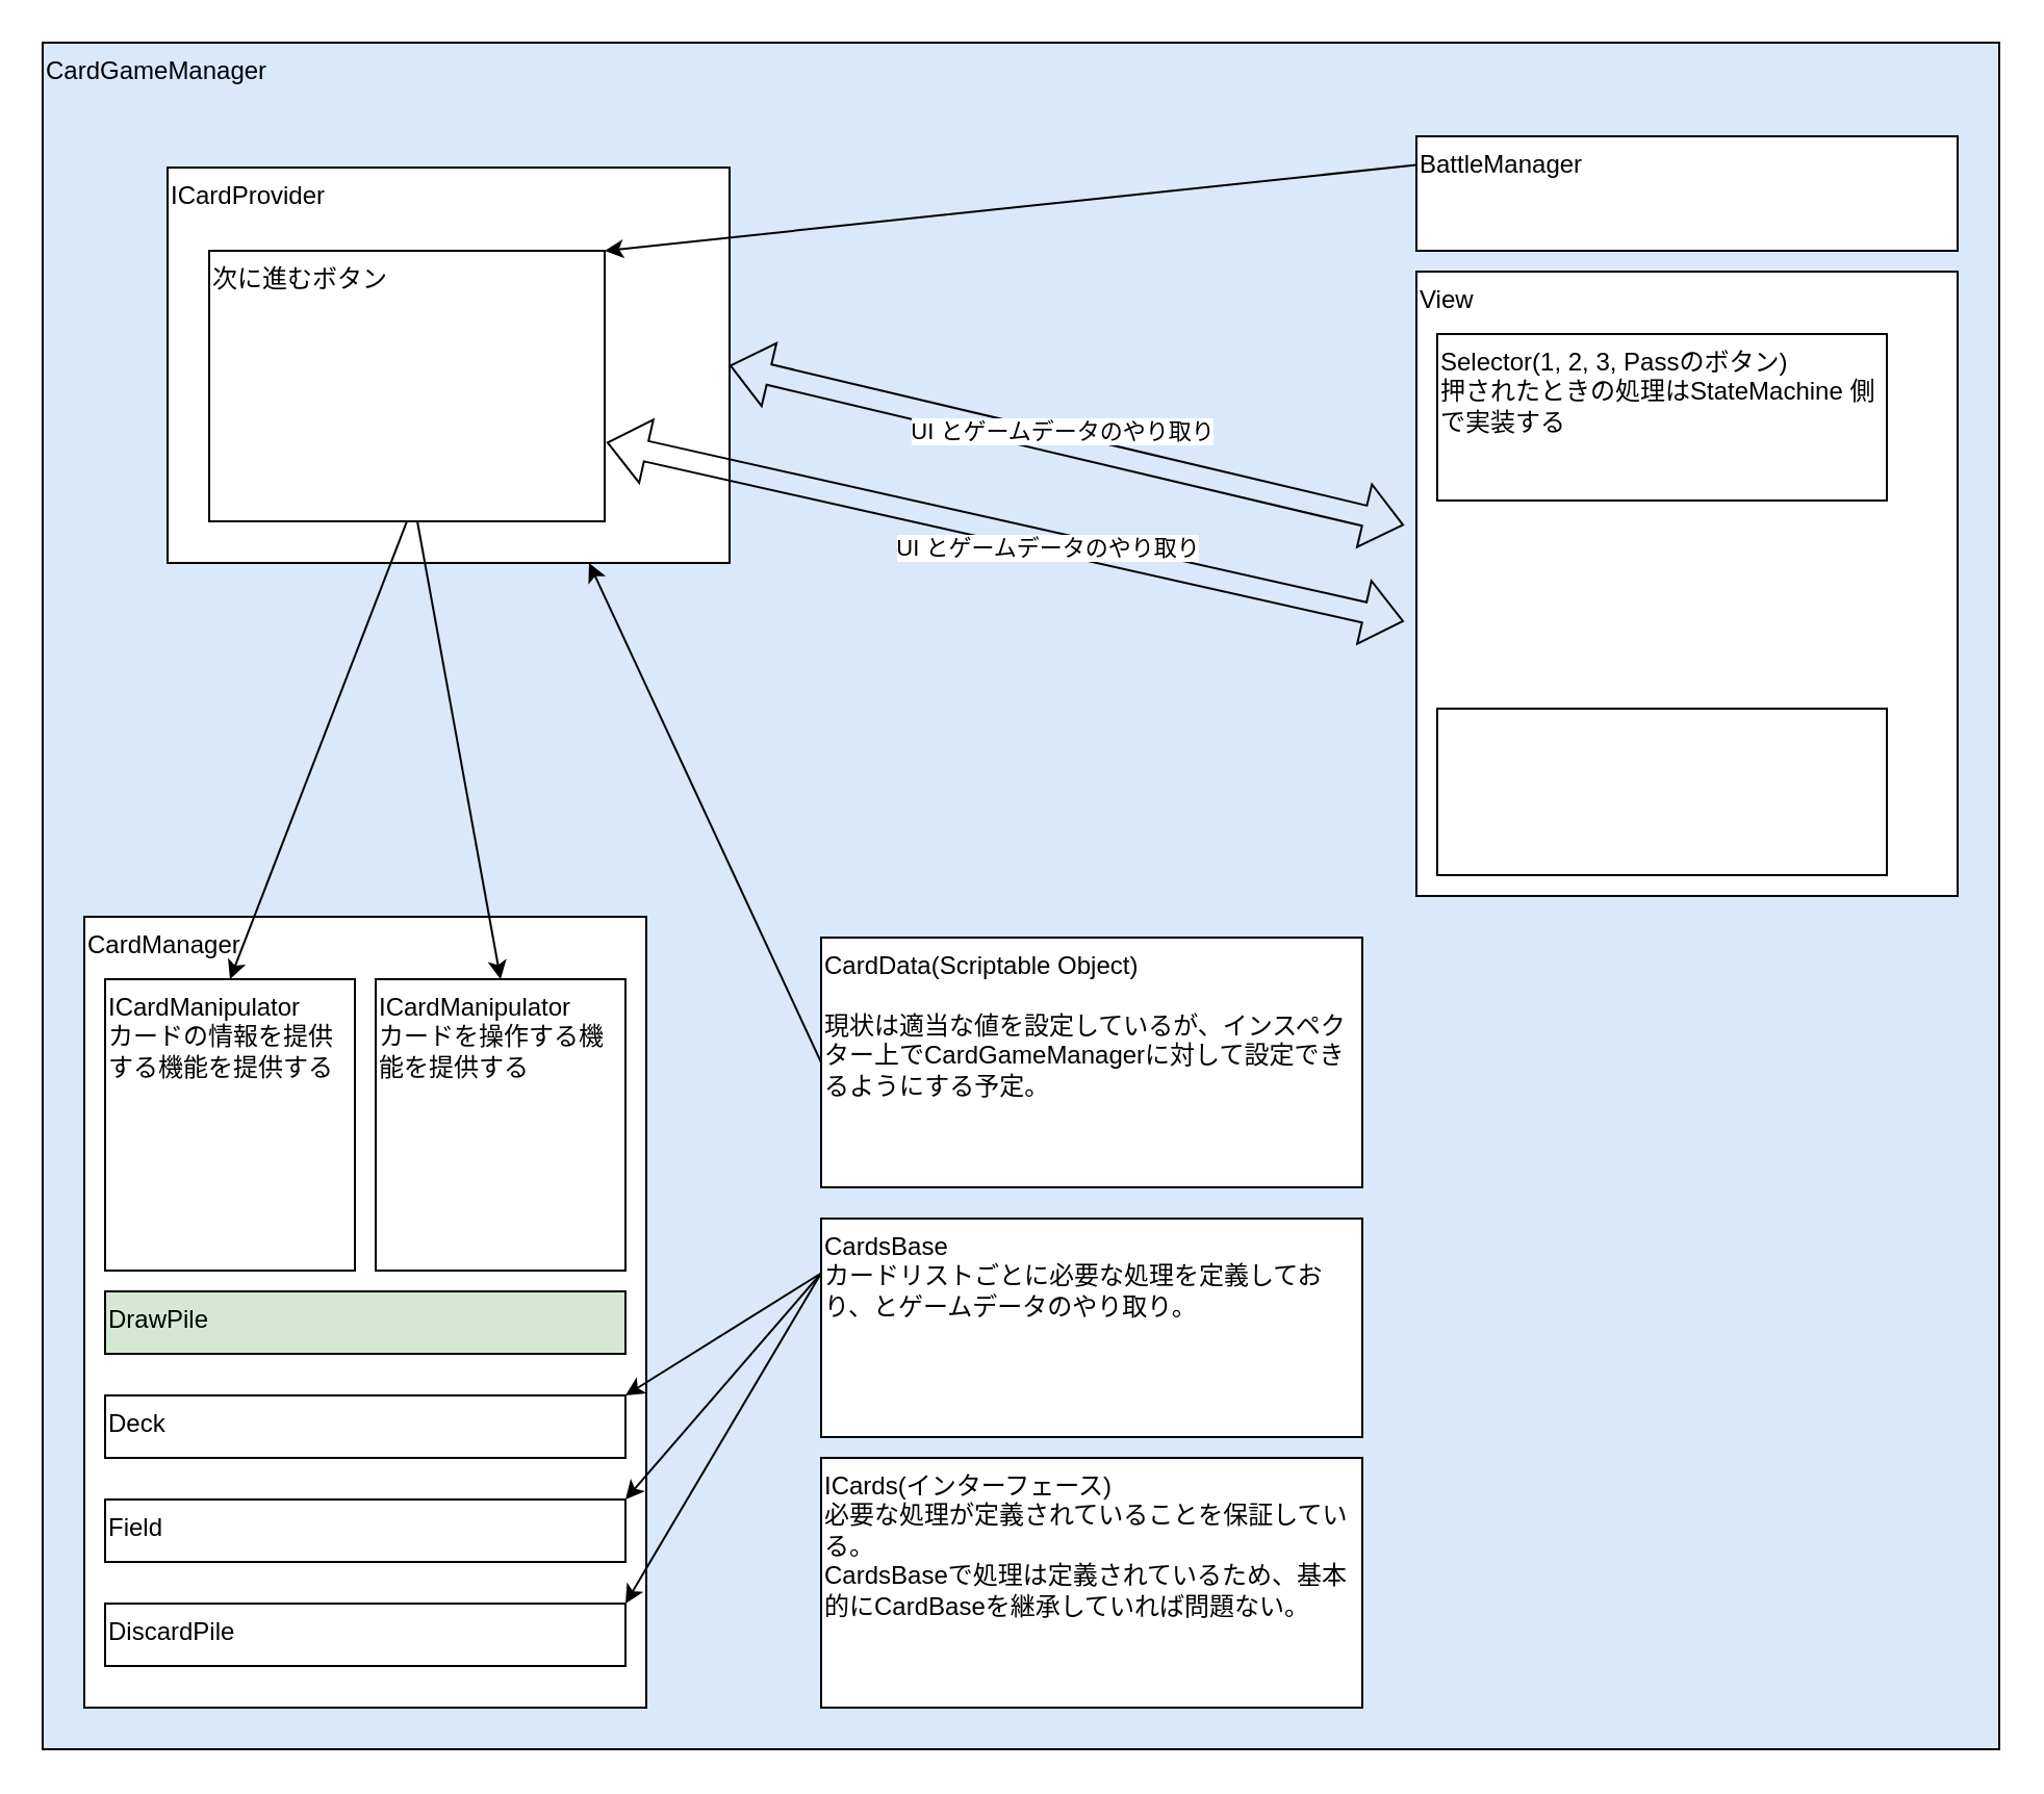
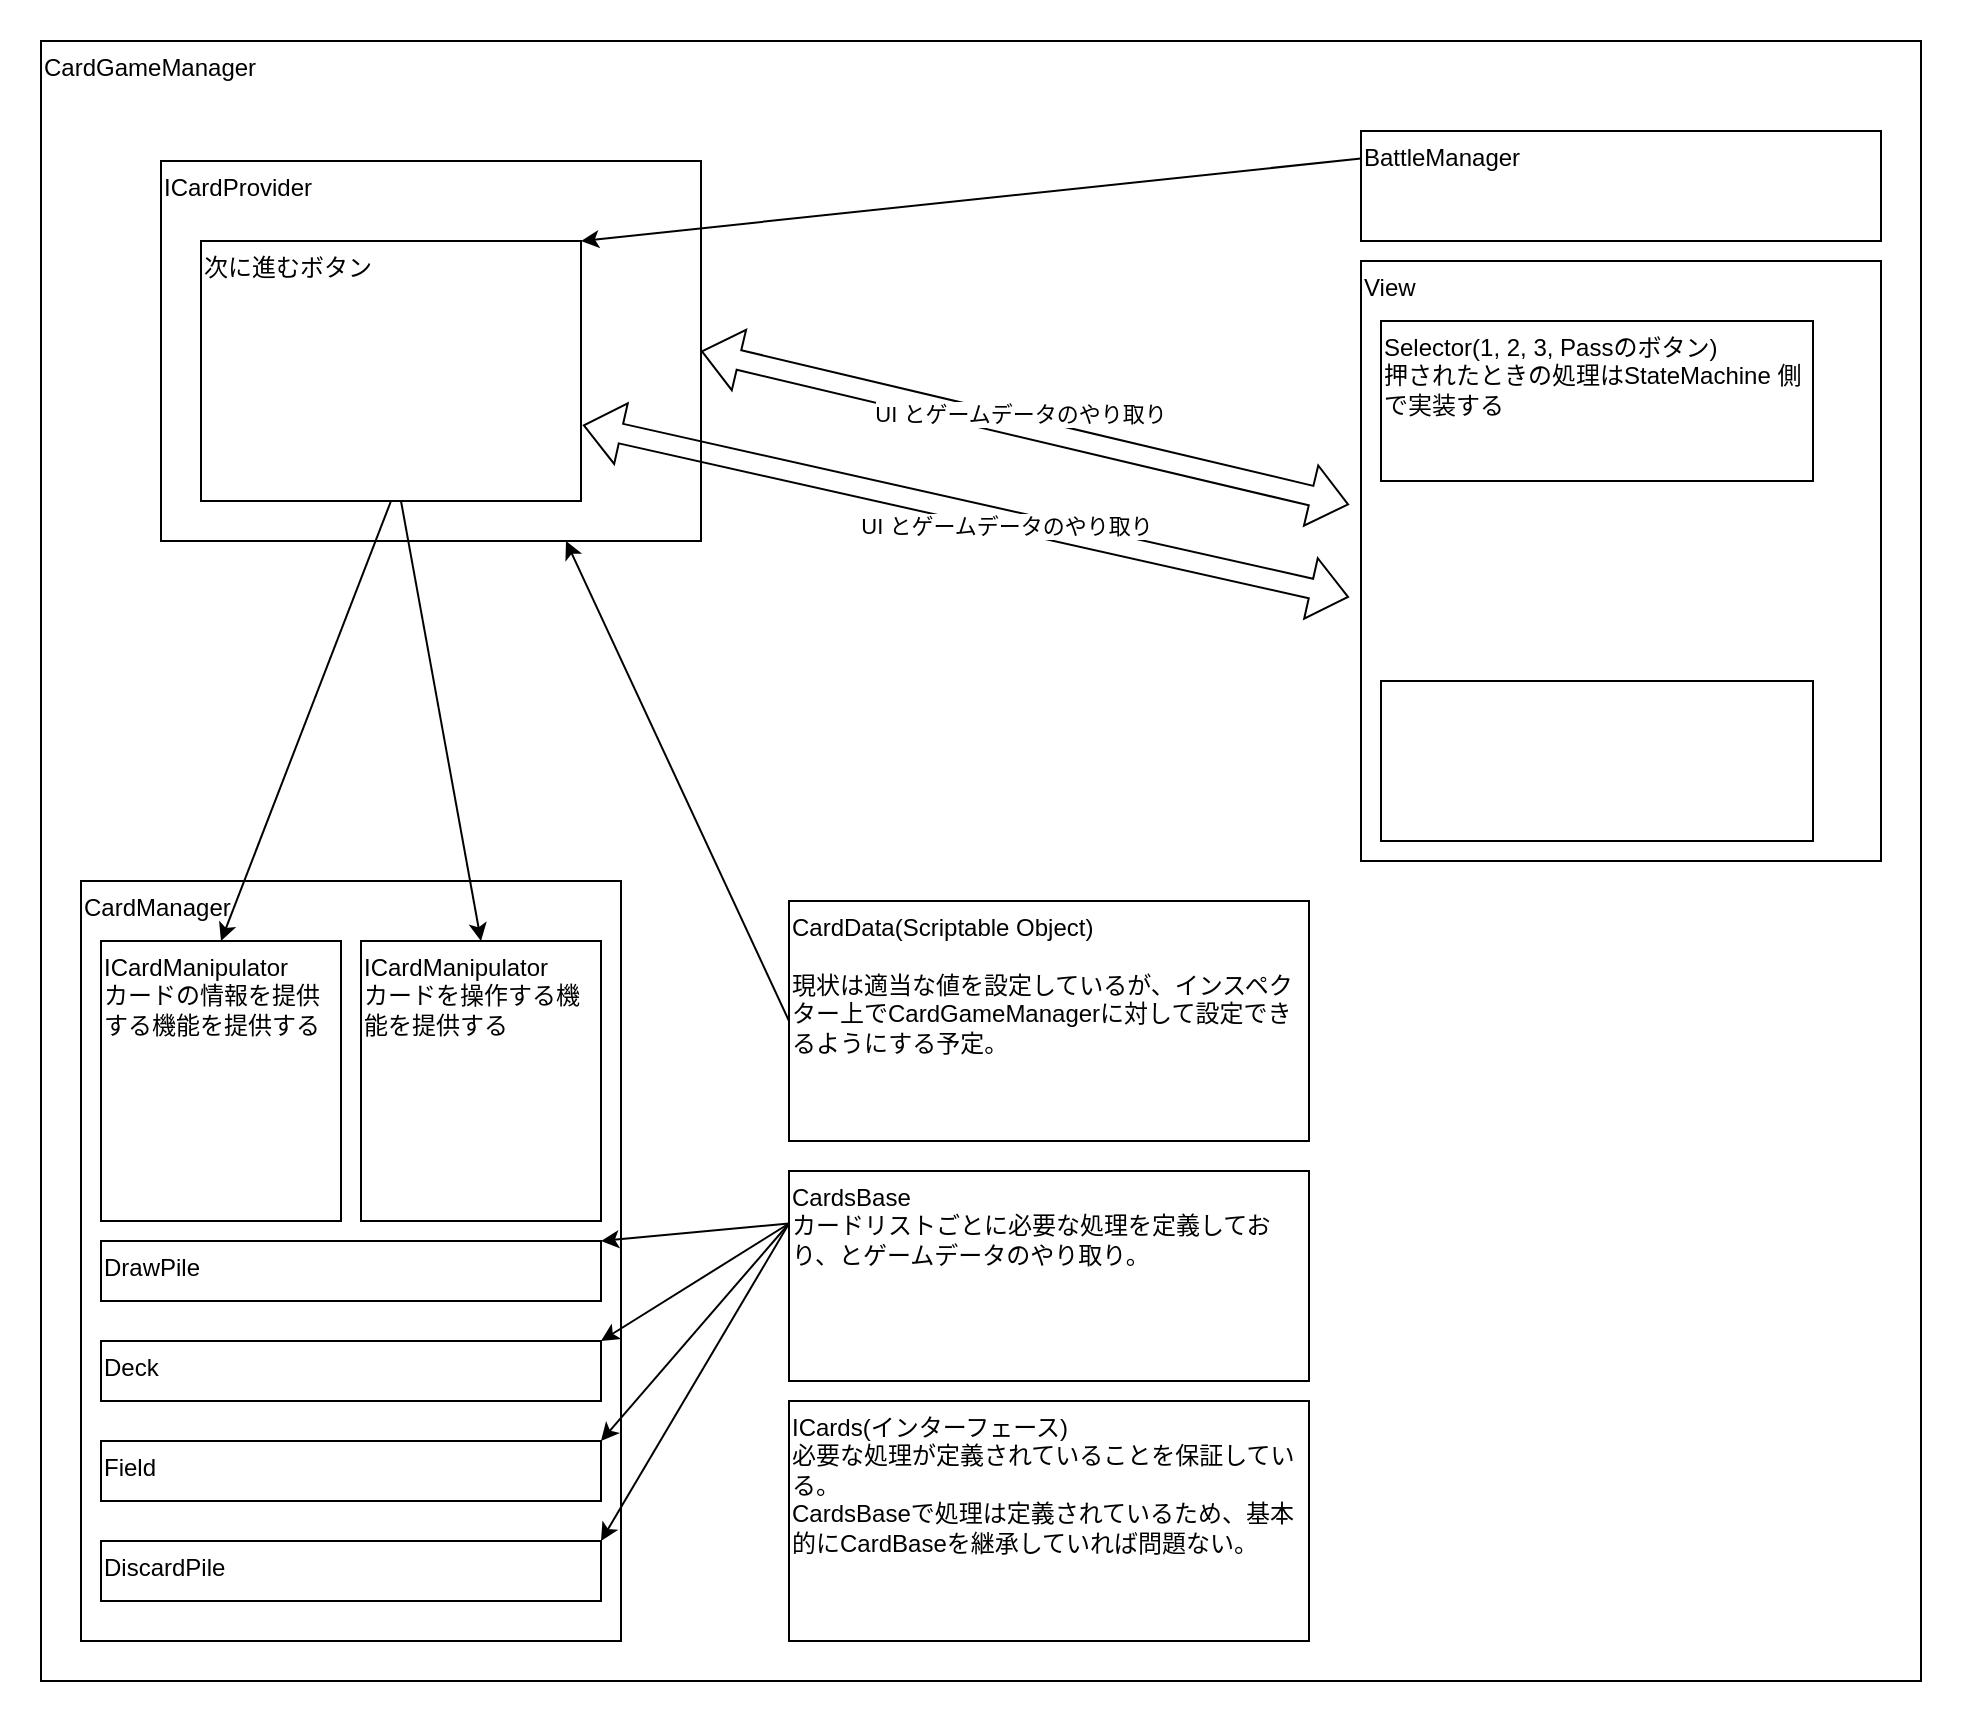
  <mxCell id="0" />
  <mxCell id="1" parent="0" />
- <mxCell id="2" value="CardGameManager" style="rounded=0;whiteSpace=wrap;html=1;align=left;verticalAlign=top;fillColor=#dae8fc;" parent="1" vertex="1"><mxGeometry x="20" y="20" width="940" height="820" as="geometry" /></mxCell>
+ <mxCell id="2" value="CardGameManager" style="rounded=0;whiteSpace=wrap;html=1;align=left;verticalAlign=top;" parent="1" vertex="1"><mxGeometry x="20" y="20" width="940" height="820" as="geometry" /></mxCell>
  <mxCell id="3" value="&lt;div&gt;CardData(Scriptable Object)&lt;/div&gt;&lt;div&gt;&lt;br&gt;&lt;/div&gt;現状は適当な値を設定しているが、インスペクター上でCardGameManagerに対して設定できるようにする予定。" style="rounded=0;whiteSpace=wrap;html=1;align=left;verticalAlign=top;" parent="1" vertex="1"><mxGeometry x="394" y="450" width="260" height="120" as="geometry" /></mxCell>
  <mxCell id="4" value="&lt;div&gt;CardsBase&lt;/div&gt;&lt;div&gt;カードリストごとに必要な処理を定義しており、とゲームデータのやり取り。&lt;/div&gt;" style="rounded=0;whiteSpace=wrap;html=1;align=left;verticalAlign=top;" parent="1" vertex="1"><mxGeometry x="394" y="585" width="260" height="105" as="geometry" /></mxCell>
  <mxCell id="5" value="ICards(インターフェース)&lt;br&gt;&lt;div&gt;必要な処理が定義されていることを保証している。&lt;/div&gt;&lt;div&gt;&lt;div&gt;CardsBaseで処理は定義されているため、基本的にCardBaseを継承していれば問題ない。&lt;/div&gt;&lt;/div&gt;" style="rounded=0;whiteSpace=wrap;html=1;align=left;verticalAlign=top;" parent="1" vertex="1"><mxGeometry x="394" y="700" width="260" height="120" as="geometry" /></mxCell>
  <mxCell id="6" value="BattleManager" style="rounded=0;whiteSpace=wrap;html=1;align=left;verticalAlign=top;" parent="1" vertex="1"><mxGeometry x="680" y="65" width="260" height="55" as="geometry" /></mxCell>
  <mxCell id="7" value="" style="group" parent="1" vertex="1" connectable="0"><mxGeometry x="40" y="440" width="270" height="380" as="geometry" /></mxCell>
  <mxCell id="8" value="CardManager" style="rounded=0;whiteSpace=wrap;html=1;align=left;verticalAlign=top;" parent="7" vertex="1"><mxGeometry width="270" height="380" as="geometry" /></mxCell>
  <mxCell id="9" value="&lt;div&gt;ICardManipulator&lt;/div&gt;&lt;div&gt;カードの情報を提供する機能を提供する&lt;/div&gt;" style="rounded=0;whiteSpace=wrap;html=1;align=left;verticalAlign=top;" parent="7" vertex="1"><mxGeometry x="10" y="30" width="120" height="140" as="geometry" /></mxCell>
  <mxCell id="10" value="&lt;div&gt;ICardManipulator&lt;/div&gt;&lt;div&gt;カードを操作する機能を提供する&lt;/div&gt;" style="rounded=0;whiteSpace=wrap;html=1;align=left;verticalAlign=top;" parent="7" vertex="1"><mxGeometry x="140" y="30" width="120" height="140" as="geometry" /></mxCell>
  <mxCell id="11" value="Deck" style="rounded=0;whiteSpace=wrap;html=1;align=left;verticalAlign=top;" parent="7" vertex="1"><mxGeometry x="10" y="230" width="250" height="30" as="geometry" /></mxCell>
  <mxCell id="12" value="DiscardPile" style="rounded=0;whiteSpace=wrap;html=1;align=left;verticalAlign=top;" parent="7" vertex="1"><mxGeometry x="10" y="330" width="250" height="30" as="geometry" /></mxCell>
- <mxCell id="13" value="DrawPile" style="rounded=0;whiteSpace=wrap;html=1;align=left;verticalAlign=top;fillColor=#d5e8d4;" parent="7" vertex="1"><mxGeometry x="10" y="180" width="250" height="30" as="geometry" /></mxCell>
+ <mxCell id="13" value="DrawPile" style="rounded=0;whiteSpace=wrap;html=1;align=left;verticalAlign=top;" parent="7" vertex="1"><mxGeometry x="10" y="180" width="250" height="30" as="geometry" /></mxCell>
  <mxCell id="14" value="Field" style="rounded=0;whiteSpace=wrap;html=1;align=left;verticalAlign=top;" parent="7" vertex="1"><mxGeometry x="10" y="280" width="250" height="30" as="geometry" /></mxCell>
  <mxCell id="15" value="" style="group" parent="1" vertex="1" connectable="0"><mxGeometry x="80" y="80" width="270" height="190" as="geometry" /></mxCell>
  <mxCell id="16" value="ICardProvider" style="rounded=0;whiteSpace=wrap;html=1;align=left;verticalAlign=top;" parent="15" vertex="1"><mxGeometry width="270" height="190" as="geometry" /></mxCell>
  <mxCell id="17" value="次に進むボタン" style="rounded=0;whiteSpace=wrap;html=1;align=left;verticalAlign=top;" parent="15" vertex="1"><mxGeometry x="20" y="40" width="190" height="130" as="geometry" /></mxCell>
  <mxCell id="18" value="" style="endArrow=classic;html=1;rounded=0;exitX=0.5;exitY=1;exitDx=0;exitDy=0;entryX=0.5;entryY=0;entryDx=0;entryDy=0;" parent="1" source="17" target="9" edge="1"><mxGeometry width="50" height="50" relative="1" as="geometry"><mxPoint x="450" y="270" as="sourcePoint" /><mxPoint x="500" y="220" as="targetPoint" /></mxGeometry></mxCell>
  <mxCell id="19" value="" style="endArrow=classic;html=1;rounded=0;entryX=0.5;entryY=0;entryDx=0;entryDy=0;" parent="1" target="10" edge="1"><mxGeometry width="50" height="50" relative="1" as="geometry"><mxPoint x="200" y="250" as="sourcePoint" /><mxPoint x="150" y="100" as="targetPoint" /></mxGeometry></mxCell>
  <mxCell id="20" value="" style="endArrow=classic;html=1;rounded=0;exitX=0;exitY=0.5;exitDx=0;exitDy=0;entryX=0.75;entryY=1;entryDx=0;entryDy=0;" parent="1" source="3" target="16" edge="1"><mxGeometry width="50" height="50" relative="1" as="geometry"><mxPoint x="450" y="270" as="sourcePoint" /><mxPoint x="500" y="220" as="targetPoint" /></mxGeometry></mxCell>
  <mxCell id="21" value="" style="endArrow=classic;html=1;rounded=0;exitX=0;exitY=0.25;exitDx=0;exitDy=0;entryX=1;entryY=0;entryDx=0;entryDy=0;" parent="1" source="4" target="12" edge="1"><mxGeometry width="50" height="50" relative="1" as="geometry"><mxPoint x="420" y="335" as="sourcePoint" /><mxPoint x="319" y="350" as="targetPoint" /></mxGeometry></mxCell>
  <mxCell id="22" value="" style="endArrow=classic;html=1;rounded=0;exitX=0;exitY=0.25;exitDx=0;exitDy=0;entryX=1;entryY=0;entryDx=0;entryDy=0;" parent="1" source="4" target="14" edge="1"><mxGeometry width="50" height="50" relative="1" as="geometry"><mxPoint x="430" y="345" as="sourcePoint" /><mxPoint x="329" y="360" as="targetPoint" /></mxGeometry></mxCell>
  <mxCell id="23" value="" style="endArrow=classic;html=1;rounded=0;entryX=1;entryY=0;entryDx=0;entryDy=0;exitX=0;exitY=0.25;exitDx=0;exitDy=0;" parent="1" source="4" target="11" edge="1"><mxGeometry width="50" height="50" relative="1" as="geometry"><mxPoint x="410" y="410" as="sourcePoint" /><mxPoint x="339" y="370" as="targetPoint" /></mxGeometry></mxCell>
+ <mxCell id="24" value="" style="endArrow=classic;html=1;rounded=0;exitX=0;exitY=0.25;exitDx=0;exitDy=0;entryX=1;entryY=0;entryDx=0;entryDy=0;" parent="1" source="4" target="13" edge="1"><mxGeometry width="50" height="50" relative="1" as="geometry"><mxPoint x="450" y="365" as="sourcePoint" /><mxPoint x="349" y="380" as="targetPoint" /></mxGeometry></mxCell>
  <mxCell id="25" value="" style="endArrow=classic;html=1;rounded=0;exitX=0;exitY=0.25;exitDx=0;exitDy=0;entryX=1;entryY=0;entryDx=0;entryDy=0;" parent="1" source="6" target="17" edge="1"><mxGeometry width="50" height="50" relative="1" as="geometry"><mxPoint x="420" y="360" as="sourcePoint" /><mxPoint x="320" y="175" as="targetPoint" /></mxGeometry></mxCell>
  <mxCell id="26" value="" style="group" parent="1" vertex="1" connectable="0"><mxGeometry x="680" y="130" width="260" height="300" as="geometry" /></mxCell>
  <mxCell id="27" value="View" style="rounded=0;whiteSpace=wrap;html=1;align=left;verticalAlign=top;" parent="26" vertex="1"><mxGeometry width="260" height="300" as="geometry" /></mxCell>
  <mxCell id="28" value="&lt;div&gt;Selector(1, 2, 3, Passのボタン)&lt;/div&gt;&lt;div&gt;押されたときの処理はStateMachine 側で実装する&lt;/div&gt;" style="rounded=0;whiteSpace=wrap;html=1;align=left;verticalAlign=top;" parent="26" vertex="1"><mxGeometry x="10" y="30" width="216" height="80" as="geometry" /></mxCell>
  <mxCell id="29" value="" style="rounded=0;whiteSpace=wrap;html=1;align=left;verticalAlign=top;" vertex="1" parent="26"><mxGeometry x="10" y="209.997" width="216" height="80" as="geometry" /></mxCell>
  <mxCell id="30" value="" style="shape=flexArrow;endArrow=classic;startArrow=classic;html=1;rounded=0;exitX=1;exitY=0.5;exitDx=0;exitDy=0;entryX=-0.023;entryY=0.406;entryDx=0;entryDy=0;entryPerimeter=0;" edge="1" parent="1" source="16" target="27"><mxGeometry width="100" height="100" relative="1" as="geometry"><mxPoint x="760" y="410" as="sourcePoint" /><mxPoint x="860" y="310" as="targetPoint" /></mxGeometry></mxCell>
  <mxCell id="31" value="UI とゲームデータのやり取り" style="edgeLabel;html=1;align=center;verticalAlign=middle;resizable=0;points=[];" vertex="1" connectable="0" parent="30"><mxGeometry x="-0.028" y="6" relative="1" as="geometry"><mxPoint as="offset" /></mxGeometry></mxCell>
  <mxCell id="32" value="" style="shape=flexArrow;endArrow=classic;startArrow=classic;html=1;rounded=0;exitX=1.005;exitY=0.708;exitDx=0;exitDy=0;entryX=-0.023;entryY=0.406;entryDx=0;entryDy=0;entryPerimeter=0;exitPerimeter=0;" edge="1" parent="1" source="17"><mxGeometry width="100" height="100" relative="1" as="geometry"><mxPoint x="350" y="210" as="sourcePoint" /><mxPoint x="674" y="298" as="targetPoint" /></mxGeometry></mxCell>
  <mxCell id="33" value="UI とゲームデータのやり取り" style="edgeLabel;html=1;align=center;verticalAlign=middle;resizable=0;points=[];" vertex="1" connectable="0" parent="32"><mxGeometry x="0.105" y="-3" relative="1" as="geometry"><mxPoint as="offset" /></mxGeometry></mxCell>
